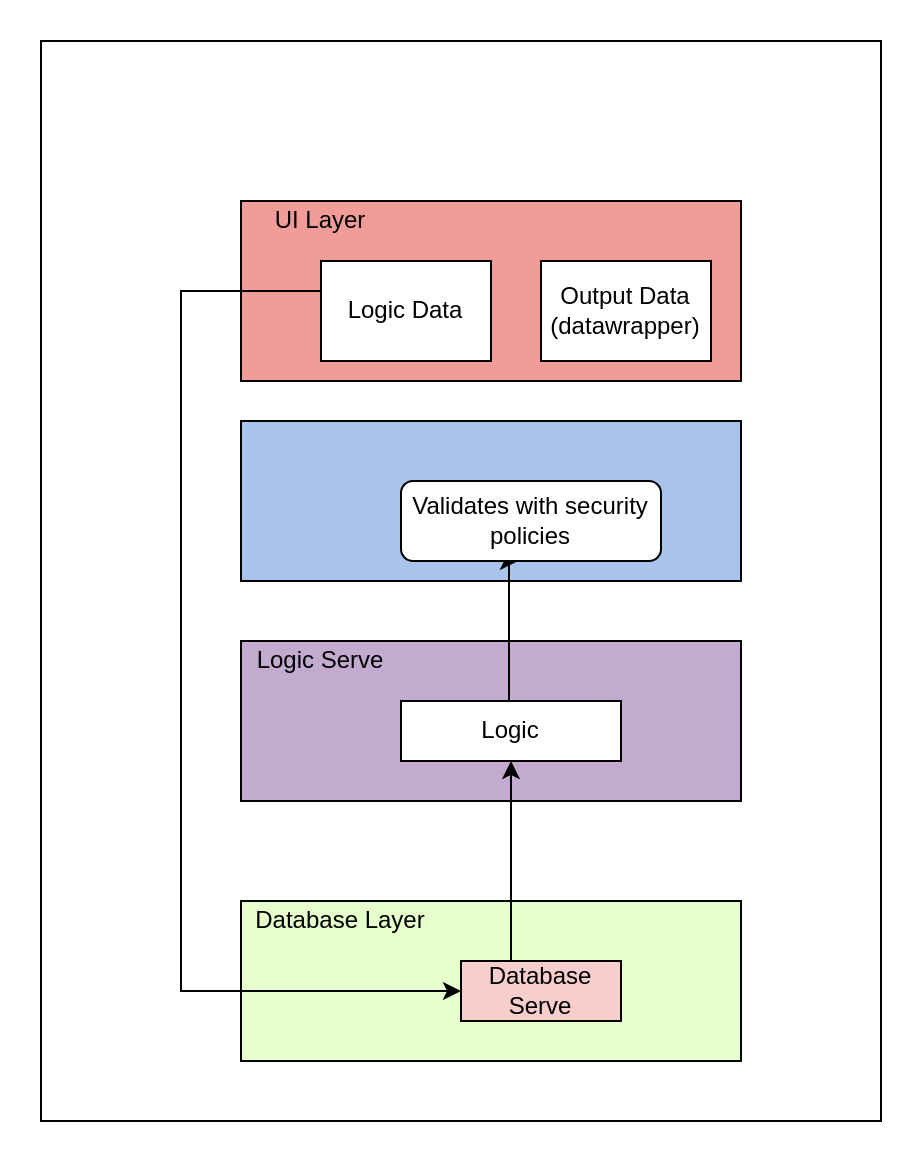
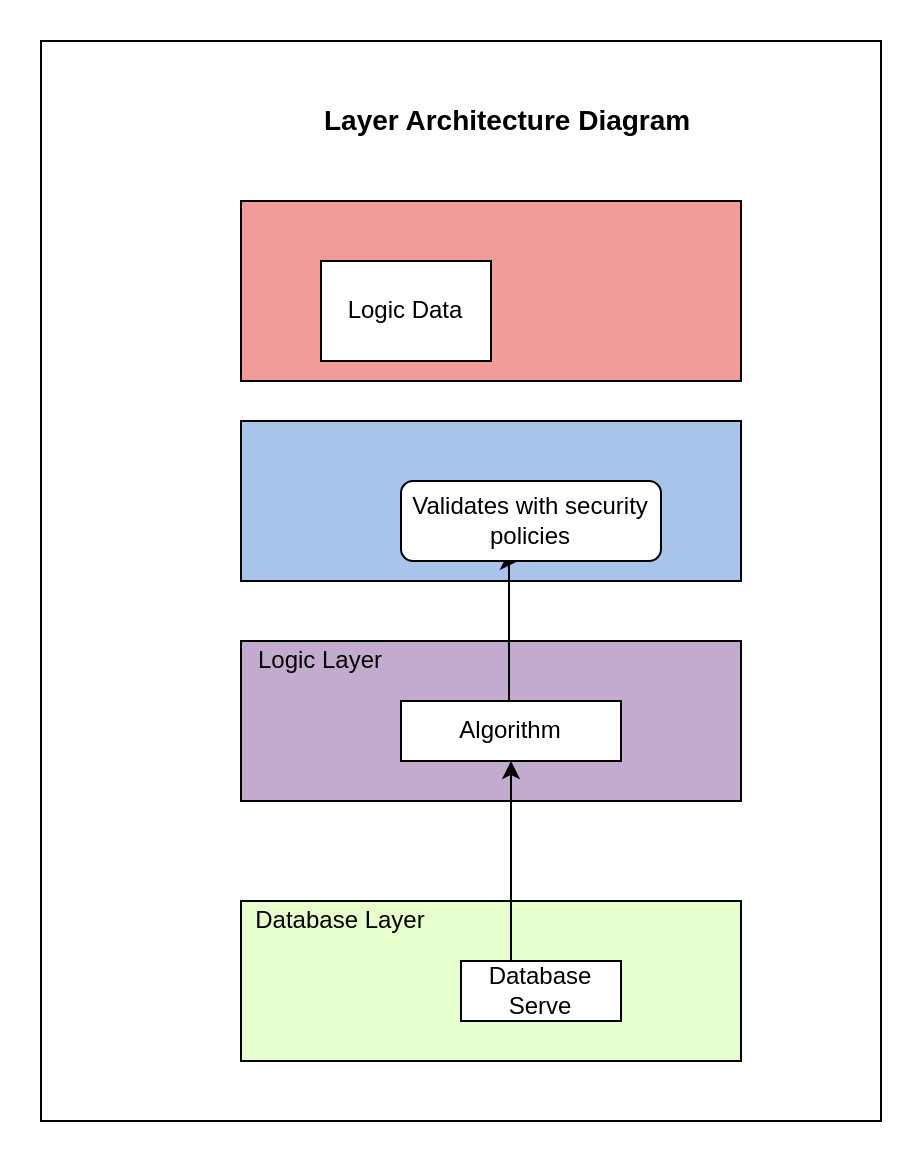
  <mxCell id="0" />
  <mxCell id="1" parent="0" />
  <mxCell id="2" value="" style="rounded=0;whiteSpace=wrap;html=1;" vertex="1" parent="1"><mxGeometry x="20" y="20" width="420" height="540" as="geometry" /></mxCell>
  <mxCell id="3" value="" style="rounded=0;whiteSpace=wrap;html=1;fillColor=#E6FFCC;" vertex="1" parent="1"><mxGeometry x="120" y="450" width="250" height="80" as="geometry" /></mxCell>
  <mxCell id="4" value="Database Layer&lt;br&gt;" style="text;html=1;strokeColor=none;fillColor=none;align=center;verticalAlign=middle;whiteSpace=wrap;rounded=0;" vertex="1" parent="1"><mxGeometry x="120" y="450" width="100" height="20" as="geometry" /></mxCell>
- <mxCell id="5" value="Database Serve" style="rounded=0;whiteSpace=wrap;html=1;fillColor=#f8cecc;" vertex="1" parent="1"><mxGeometry x="230" y="480" width="80" height="30" as="geometry" /></mxCell>
+ <mxCell id="5" value="Database Serve" style="rounded=0;whiteSpace=wrap;html=1;" vertex="1" parent="1"><mxGeometry x="230" y="480" width="80" height="30" as="geometry" /></mxCell>
  <mxCell id="6" value="" style="rounded=0;whiteSpace=wrap;html=1;fillColor=#C3ABD0;" vertex="1" parent="1"><mxGeometry x="120" y="320" width="250" height="80" as="geometry" /></mxCell>
  <mxCell id="7" value="" style="rounded=0;whiteSpace=wrap;html=1;fillColor=#A9C4EB;" vertex="1" parent="1"><mxGeometry x="120" y="210" width="250" height="80" as="geometry" /></mxCell>
- <mxCell id="8" value="Logic Serve" style="text;html=1;strokeColor=none;fillColor=none;align=center;verticalAlign=middle;whiteSpace=wrap;rounded=0;" vertex="1" parent="1"><mxGeometry x="115" y="320" width="90" height="20" as="geometry" /></mxCell>
+ <mxCell id="8" value="Logic Layer" style="text;html=1;strokeColor=none;fillColor=none;align=center;verticalAlign=middle;whiteSpace=wrap;rounded=0;" vertex="1" parent="1"><mxGeometry x="115" y="320" width="90" height="20" as="geometry" /></mxCell>
  <mxCell id="9" value="" style="rounded=0;whiteSpace=wrap;html=1;fillColor=#F19C99;" vertex="1" parent="1"><mxGeometry x="120" y="100" width="250" height="90" as="geometry" /></mxCell>
- <mxCell id="10" value="UI Layer" style="text;html=1;strokeColor=none;fillColor=none;align=center;verticalAlign=middle;whiteSpace=wrap;rounded=0;" vertex="1" parent="1"><mxGeometry x="125" y="100" width="70" height="20" as="geometry" /></mxCell>
- <mxCell id="11" style="edgeStyle=orthogonalEdgeStyle;rounded=0;orthogonalLoop=1;jettySize=auto;html=1;exitX=0;exitY=0.5;exitDx=0;exitDy=0;entryX=0;entryY=0.5;entryDx=0;entryDy=0;" edge="1" parent="1" source="12" target="5"><mxGeometry relative="1" as="geometry"><Array as="points"><mxPoint x="90" y="145" /><mxPoint x="90" y="495" /></Array></mxGeometry></mxCell>
  <mxCell id="12" value="Logic Data" style="rounded=0;whiteSpace=wrap;html=1;" vertex="1" parent="1"><mxGeometry x="160" y="130" width="85" height="50" as="geometry" /></mxCell>
  <mxCell id="13" style="edgeStyle=orthogonalEdgeStyle;rounded=0;orthogonalLoop=1;jettySize=auto;html=1;entryX=0.45;entryY=1;entryDx=0;entryDy=0;entryPerimeter=0;" edge="1" parent="1" target="15"><mxGeometry relative="1" as="geometry"><mxPoint x="255" y="351" as="sourcePoint" /><Array as="points"><mxPoint x="254" y="351" /></Array></mxGeometry></mxCell>
- <mxCell id="14" value="Logic" style="rounded=0;whiteSpace=wrap;html=1;" vertex="1" parent="1"><mxGeometry x="200" y="350" width="110" height="30" as="geometry" /></mxCell>
+ <mxCell id="14" value="Algorithm" style="rounded=0;whiteSpace=wrap;html=1;" vertex="1" parent="1"><mxGeometry x="200" y="350" width="110" height="30" as="geometry" /></mxCell>
  <mxCell id="15" value="Validates with security policies" style="whiteSpace=wrap;html=1;rounded=1;" vertex="1" parent="1"><mxGeometry x="200" y="240" width="130" height="40" as="geometry" /></mxCell>
  <mxCell id="16" style="edgeStyle=orthogonalEdgeStyle;rounded=0;orthogonalLoop=1;jettySize=auto;html=1;" edge="1" parent="1" target="14"><mxGeometry relative="1" as="geometry"><mxPoint x="255" y="480" as="sourcePoint" /><Array as="points"><mxPoint x="255" y="480" /></Array></mxGeometry></mxCell>
- <mxCell id="17" value="Output Data&lt;br&gt;(datawrapper)" style="rounded=0;whiteSpace=wrap;html=1;" vertex="1" parent="1"><mxGeometry x="270" y="130" width="85" height="50" as="geometry" /></mxCell>
+ <mxCell id="18" value="&lt;b&gt;&lt;font style=&quot;font-size: 14px&quot;&gt;Layer Architecture Diagram&amp;nbsp;&lt;/font&gt;&lt;/b&gt;" style="text;html=1;strokeColor=none;fillColor=none;align=center;verticalAlign=middle;whiteSpace=wrap;rounded=0;" vertex="1" parent="1"><mxGeometry x="147.5" y="50" width="215" height="20" as="geometry" /></mxCell>
